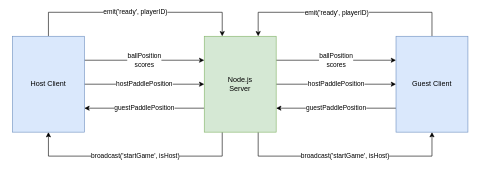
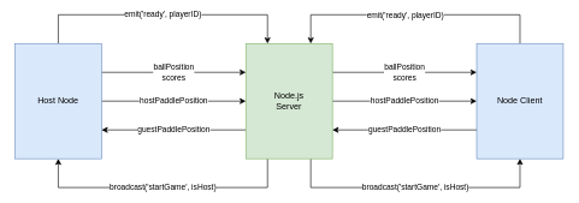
  <mxCell id="0" />
  <mxCell id="1" parent="0" />
  <mxCell id="2" value="hostPaddlePosition" style="edgeStyle=orthogonalEdgeStyle;rounded=0;orthogonalLoop=1;jettySize=auto;html=1;exitX=1;exitY=0.5;exitDx=0;exitDy=0;entryX=0;entryY=0.5;entryDx=0;entryDy=0;" edge="1" parent="1" source="7" target="15"><mxGeometry relative="1" as="geometry" /></mxCell>
  <mxCell id="3" value="ballPosition&lt;br&gt;scores" style="edgeStyle=orthogonalEdgeStyle;rounded=0;orthogonalLoop=1;jettySize=auto;html=1;exitX=1;exitY=0.25;exitDx=0;exitDy=0;entryX=0;entryY=0.25;entryDx=0;entryDy=0;" edge="1" parent="1" source="7" target="15"><mxGeometry relative="1" as="geometry"><mxPoint as="offset" /></mxGeometry></mxCell>
  <mxCell id="4" value="guestPaddlePosition" style="edgeStyle=orthogonalEdgeStyle;rounded=0;orthogonalLoop=1;jettySize=auto;html=1;exitX=0;exitY=0.75;exitDx=0;exitDy=0;entryX=1;entryY=0.75;entryDx=0;entryDy=0;" edge="1" parent="1" source="7" target="11"><mxGeometry relative="1" as="geometry" /></mxCell>
  <mxCell id="5" value="broadcast('startGame', isHost)" style="edgeStyle=orthogonalEdgeStyle;rounded=0;orthogonalLoop=1;jettySize=auto;html=1;entryX=0.5;entryY=1;entryDx=0;entryDy=0;exitX=0.75;exitY=1;exitDx=0;exitDy=0;" edge="1" parent="1" source="7" target="15"><mxGeometry relative="1" as="geometry"><Array as="points"><mxPoint x="430" y="260" /><mxPoint x="720" y="260" /></Array></mxGeometry></mxCell>
  <mxCell id="6" value="broadcast('startGame', isHost)" style="edgeStyle=orthogonalEdgeStyle;rounded=0;orthogonalLoop=1;jettySize=auto;html=1;entryX=0.5;entryY=1;entryDx=0;entryDy=0;exitX=0.25;exitY=1;exitDx=0;exitDy=0;" edge="1" parent="1" source="7" target="11"><mxGeometry relative="1" as="geometry"><Array as="points"><mxPoint x="370" y="260" /><mxPoint x="80" y="260" /></Array></mxGeometry></mxCell>
  <mxCell id="7" value="Node.js&lt;br&gt;Server" style="rounded=0;whiteSpace=wrap;html=1;fillColor=#d5e8d4;strokeColor=#82b366;" vertex="1" parent="1"><mxGeometry x="340" y="60" width="120" height="160" as="geometry" /></mxCell>
  <mxCell id="8" value="ballPosition&lt;br&gt;scores" style="edgeStyle=orthogonalEdgeStyle;rounded=0;orthogonalLoop=1;jettySize=auto;html=1;exitX=1;exitY=0.25;exitDx=0;exitDy=0;entryX=0;entryY=0.25;entryDx=0;entryDy=0;" edge="1" parent="1" source="11" target="7"><mxGeometry relative="1" as="geometry"><mxPoint as="offset" /></mxGeometry></mxCell>
  <mxCell id="9" value="hostPaddlePosition" style="edgeStyle=orthogonalEdgeStyle;rounded=0;orthogonalLoop=1;jettySize=auto;html=1;" edge="1" parent="1" source="11" target="7"><mxGeometry relative="1" as="geometry" /></mxCell>
  <mxCell id="10" value="emit('ready', playerID)" style="edgeStyle=orthogonalEdgeStyle;rounded=0;orthogonalLoop=1;jettySize=auto;html=1;entryX=0.25;entryY=0;entryDx=0;entryDy=0;exitX=0.5;exitY=0;exitDx=0;exitDy=0;" edge="1" parent="1" source="11" target="7"><mxGeometry relative="1" as="geometry"><Array as="points"><mxPoint x="80" y="20" /><mxPoint x="370" y="20" /></Array></mxGeometry></mxCell>
- <mxCell id="11" value="Host Client" style="rounded=0;whiteSpace=wrap;html=1;fillColor=#dae8fc;strokeColor=#6c8ebf;" vertex="1" parent="1"><mxGeometry x="20" y="60" width="120" height="160" as="geometry" /></mxCell>
+ <mxCell id="11" value="Host Node" style="rounded=0;whiteSpace=wrap;html=1;fillColor=#dae8fc;strokeColor=#6c8ebf;" vertex="1" parent="1"><mxGeometry x="20" y="60" width="120" height="160" as="geometry" /></mxCell>
  <mxCell id="12" value="guestPaddlePosition" style="edgeStyle=orthogonalEdgeStyle;rounded=0;orthogonalLoop=1;jettySize=auto;html=1;exitX=0;exitY=0.75;exitDx=0;exitDy=0;entryX=1;entryY=0.75;entryDx=0;entryDy=0;" edge="1" parent="1" source="15" target="7"><mxGeometry relative="1" as="geometry" /></mxCell>
  <mxCell id="13" style="edgeStyle=orthogonalEdgeStyle;rounded=0;orthogonalLoop=1;jettySize=auto;html=1;entryX=0.75;entryY=0;entryDx=0;entryDy=0;exitX=0.5;exitY=0;exitDx=0;exitDy=0;" edge="1" parent="1" source="15" target="7"><mxGeometry relative="1" as="geometry"><Array as="points"><mxPoint x="720" y="20" /><mxPoint x="430" y="20" /></Array></mxGeometry></mxCell>
  <mxCell id="14" value="emit('ready', playerID)" style="edgeLabel;html=1;align=center;verticalAlign=middle;resizable=0;points=[];" vertex="1" connectable="0" parent="13"><mxGeometry x="-0.102" y="2" relative="1" as="geometry"><mxPoint x="-34" y="-2" as="offset" /></mxGeometry></mxCell>
- <mxCell id="15" value="Guest Client" style="rounded=0;whiteSpace=wrap;html=1;fillColor=#dae8fc;strokeColor=#6c8ebf;" vertex="1" parent="1"><mxGeometry x="660" y="60" width="120" height="160" as="geometry" /></mxCell>
+ <mxCell id="15" value="Node Client" style="rounded=0;whiteSpace=wrap;html=1;fillColor=#dae8fc;strokeColor=#6c8ebf;" vertex="1" parent="1"><mxGeometry x="660" y="60" width="120" height="160" as="geometry" /></mxCell>
